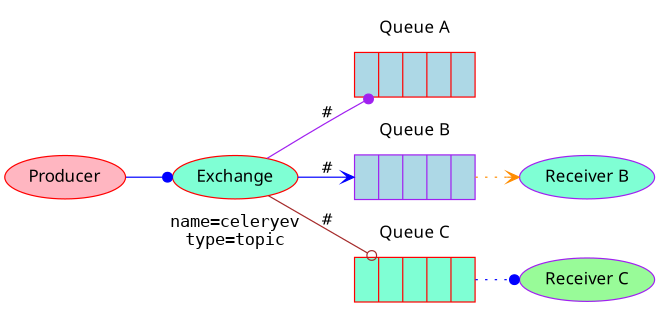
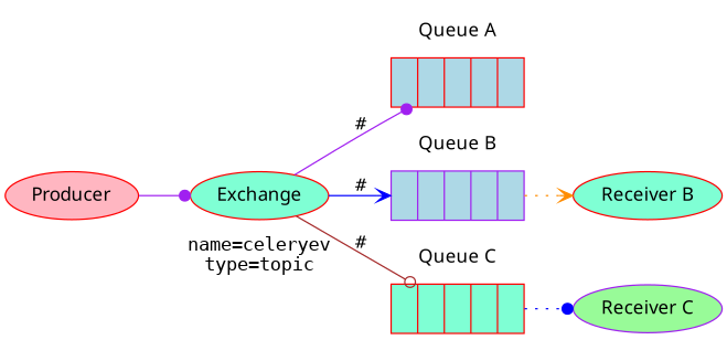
  digraph {
    fontname="Helvetica Neue"
    rankdir=LR
    node [color=red fillcolor=aquamarine fontname="Helvetica Neue" style=filled]
    edge [arrowhead=dot color=purple style=solid]
    n1 [fillcolor=lightblue label="{||||}" shape=record]
    n2 [label=Exchange shape=ellipse]
    n3 [color=purple fillcolor=lightblue label="{||||}" shape=record]
    n4 [label="{||||}" shape=record]
-   n5 [color=purple label="Receiver B"]
+   n5 [label="Receiver B"]
    n6 [color=purple fillcolor=palegreen label="Receiver C"]
    n7 [fillcolor=lightpink label=Producer]
    subgraph cluster_1 {
      color=transparent
      label="Queue A"
      n1
    }
    subgraph cluster_2 {
      color=transparent
      fontname=monospace
      label="name=celeryev\ntype=topic"
      labelloc=b
      n2
    }
    subgraph cluster_3 {
      color=transparent
      label="Queue B"
      n3
    }
    subgraph cluster_4 {
      color=transparent
      label="Queue C"
      n4
    }
    n2 -> n1 [fontname=monospace label="#"]
    n2 -> n3 [arrowhead=vee color=blue fontname=monospace label="#"]
    n2 -> n4 [arrowhead=odot color=brown fontname=monospace label="#"]
    n3 -> n5 [arrowhead=vee color=darkorange style=dotted]
    n4 -> n6 [color=blue style=dotted]
-   n7 -> n2 [color=blue]
+   n7 -> n2
  }
